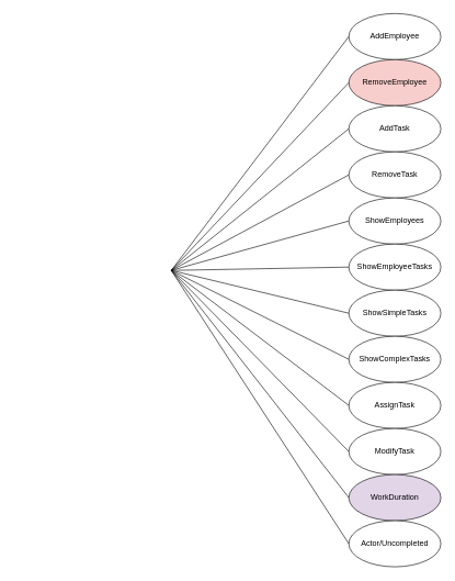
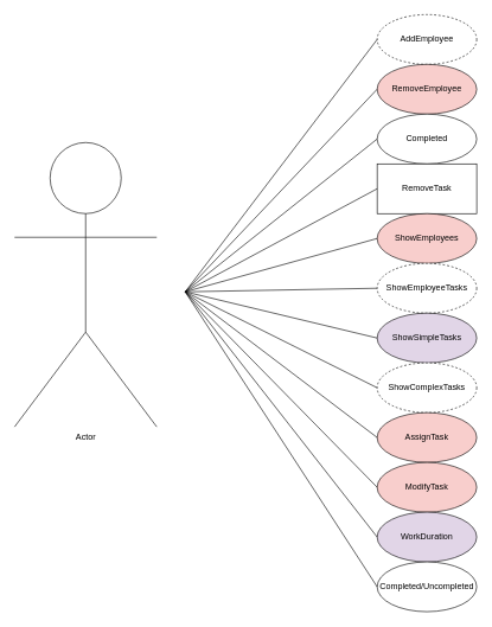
  <mxCell id="0" />
  <mxCell id="1" parent="0" />
- <mxCell id="3" value="AddEmployee" style="ellipse;whiteSpace=wrap;html=1;" parent="1" vertex="1"><mxGeometry x="530" y="20" width="140" height="70" as="geometry" /></mxCell>
+ <mxCell id="2" value="Actor" style="shape=umlActor;verticalLabelPosition=bottom;verticalAlign=top;html=1;" parent="1" vertex="1"><mxGeometry x="20" y="200" width="200" height="400" as="geometry" /></mxCell>
+ <mxCell id="3" value="AddEmployee" style="ellipse;whiteSpace=wrap;html=1;dashed=1;" parent="1" vertex="1"><mxGeometry x="530" y="20" width="140" height="70" as="geometry" /></mxCell>
  <mxCell id="4" value="RemoveEmployee" style="ellipse;whiteSpace=wrap;html=1;fillColor=#f8cecc;" parent="1" vertex="1"><mxGeometry x="530" y="90" width="140" height="70" as="geometry" /></mxCell>
- <mxCell id="5" value="AddTask" style="ellipse;whiteSpace=wrap;html=1;" parent="1" vertex="1"><mxGeometry x="530" y="160" width="140" height="70" as="geometry" /></mxCell>
- <mxCell id="6" value="RemoveTask" style="ellipse;whiteSpace=wrap;html=1;" parent="1" vertex="1"><mxGeometry x="530" y="230" width="140" height="70" as="geometry" /></mxCell>
- <mxCell id="7" value="ShowEmployees" style="ellipse;whiteSpace=wrap;html=1;" parent="1" vertex="1"><mxGeometry x="530" y="300" width="140" height="70" as="geometry" /></mxCell>
- <mxCell id="8" value="ShowEmployeeTasks" style="ellipse;whiteSpace=wrap;html=1;" parent="1" vertex="1"><mxGeometry x="530" y="370" width="140" height="70" as="geometry" /></mxCell>
- <mxCell id="9" value="ShowSimpleTasks" style="ellipse;whiteSpace=wrap;html=1;" parent="1" vertex="1"><mxGeometry x="530" y="440" width="140" height="70" as="geometry" /></mxCell>
- <mxCell id="10" value="ShowComplexTasks" style="ellipse;whiteSpace=wrap;html=1;" parent="1" vertex="1"><mxGeometry x="530" y="510" width="140" height="70" as="geometry" /></mxCell>
- <mxCell id="11" value="AssignTask" style="ellipse;whiteSpace=wrap;html=1;" parent="1" vertex="1"><mxGeometry x="530" y="580" width="140" height="70" as="geometry" /></mxCell>
- <mxCell id="12" value="ModifyTask" style="ellipse;whiteSpace=wrap;html=1;" parent="1" vertex="1"><mxGeometry x="530" y="650" width="140" height="70" as="geometry" /></mxCell>
+ <mxCell id="5" value="Completed" style="ellipse;whiteSpace=wrap;html=1;" parent="1" vertex="1"><mxGeometry x="530" y="160" width="140" height="70" as="geometry" /></mxCell>
+ <mxCell id="6" value="RemoveTask" style="whiteSpace=wrap;html=1;rounded=0;" parent="1" vertex="1"><mxGeometry x="530" y="230" width="140" height="70" as="geometry" /></mxCell>
+ <mxCell id="7" value="ShowEmployees" style="ellipse;whiteSpace=wrap;html=1;fillColor=#f8cecc;" parent="1" vertex="1"><mxGeometry x="530" y="300" width="140" height="70" as="geometry" /></mxCell>
+ <mxCell id="8" value="ShowEmployeeTasks" style="ellipse;whiteSpace=wrap;html=1;dashed=1;" parent="1" vertex="1"><mxGeometry x="530" y="370" width="140" height="70" as="geometry" /></mxCell>
+ <mxCell id="9" value="ShowSimpleTasks" style="ellipse;whiteSpace=wrap;html=1;fillColor=#e1d5e7;" parent="1" vertex="1"><mxGeometry x="530" y="440" width="140" height="70" as="geometry" /></mxCell>
+ <mxCell id="10" value="ShowComplexTasks" style="ellipse;whiteSpace=wrap;html=1;dashed=1;" parent="1" vertex="1"><mxGeometry x="530" y="510" width="140" height="70" as="geometry" /></mxCell>
+ <mxCell id="11" value="AssignTask" style="ellipse;whiteSpace=wrap;html=1;fillColor=#f8cecc;" parent="1" vertex="1"><mxGeometry x="530" y="580" width="140" height="70" as="geometry" /></mxCell>
+ <mxCell id="12" value="ModifyTask" style="ellipse;whiteSpace=wrap;html=1;fillColor=#f8cecc;" parent="1" vertex="1"><mxGeometry x="530" y="650" width="140" height="70" as="geometry" /></mxCell>
  <mxCell id="13" value="WorkDuration" style="ellipse;whiteSpace=wrap;html=1;fillColor=#e1d5e7;" parent="1" vertex="1"><mxGeometry x="530" y="720" width="140" height="70" as="geometry" /></mxCell>
- <mxCell id="14" value="Actor/Uncompleted" style="ellipse;whiteSpace=wrap;html=1;" parent="1" vertex="1"><mxGeometry x="530" y="790" width="140" height="70" as="geometry" /></mxCell>
+ <mxCell id="14" value="Completed/Uncompleted" style="ellipse;whiteSpace=wrap;html=1;" parent="1" vertex="1"><mxGeometry x="530" y="790" width="140" height="70" as="geometry" /></mxCell>
  <mxCell id="15" value="" style="endArrow=none;html=1;rounded=0;entryX=0;entryY=0.5;entryDx=0;entryDy=0;" parent="1" target="3" edge="1"><mxGeometry width="50" height="50" relative="1" as="geometry"><mxPoint x="260" y="410" as="sourcePoint" /><mxPoint x="470" y="340" as="targetPoint" /></mxGeometry></mxCell>
  <mxCell id="16" value="" style="endArrow=none;html=1;rounded=0;entryX=0;entryY=0.5;entryDx=0;entryDy=0;" parent="1" target="4" edge="1"><mxGeometry width="50" height="50" relative="1" as="geometry"><mxPoint x="260" y="410" as="sourcePoint" /><mxPoint x="360" y="210" as="targetPoint" /></mxGeometry></mxCell>
  <mxCell id="17" value="" style="endArrow=none;html=1;rounded=0;entryX=0;entryY=0.5;entryDx=0;entryDy=0;" parent="1" target="5" edge="1"><mxGeometry width="50" height="50" relative="1" as="geometry"><mxPoint x="260" y="410" as="sourcePoint" /><mxPoint x="260" y="340" as="targetPoint" /></mxGeometry></mxCell>
  <mxCell id="18" value="" style="endArrow=none;html=1;rounded=0;entryX=0;entryY=0.5;entryDx=0;entryDy=0;" parent="1" target="6" edge="1"><mxGeometry width="50" height="50" relative="1" as="geometry"><mxPoint x="260" y="410" as="sourcePoint" /><mxPoint x="260" y="340" as="targetPoint" /></mxGeometry></mxCell>
  <mxCell id="19" value="" style="endArrow=none;html=1;rounded=0;exitX=0;exitY=0.5;exitDx=0;exitDy=0;" parent="1" source="7" edge="1"><mxGeometry width="50" height="50" relative="1" as="geometry"><mxPoint x="210" y="470" as="sourcePoint" /><mxPoint x="260" y="410" as="targetPoint" /></mxGeometry></mxCell>
  <mxCell id="20" value="" style="endArrow=none;html=1;rounded=0;exitX=0;exitY=0.5;exitDx=0;exitDy=0;" parent="1" source="8" edge="1"><mxGeometry width="50" height="50" relative="1" as="geometry"><mxPoint x="210" y="520" as="sourcePoint" /><mxPoint x="260" y="410" as="targetPoint" /></mxGeometry></mxCell>
  <mxCell id="21" value="" style="endArrow=none;html=1;rounded=0;entryX=0;entryY=0.5;entryDx=0;entryDy=0;" parent="1" target="9" edge="1"><mxGeometry width="50" height="50" relative="1" as="geometry"><mxPoint x="260" y="410" as="sourcePoint" /><mxPoint x="160" y="350" as="targetPoint" /></mxGeometry></mxCell>
  <mxCell id="22" value="" style="endArrow=none;html=1;rounded=0;entryX=0;entryY=0.5;entryDx=0;entryDy=0;" parent="1" target="10" edge="1"><mxGeometry width="50" height="50" relative="1" as="geometry"><mxPoint x="260" y="410" as="sourcePoint" /><mxPoint x="90" y="600" as="targetPoint" /></mxGeometry></mxCell>
  <mxCell id="23" value="" style="endArrow=none;html=1;rounded=0;exitX=0;exitY=0.5;exitDx=0;exitDy=0;" parent="1" source="11" edge="1"><mxGeometry width="50" height="50" relative="1" as="geometry"><mxPoint x="80" y="700" as="sourcePoint" /><mxPoint x="260" y="410" as="targetPoint" /></mxGeometry></mxCell>
  <mxCell id="24" value="" style="endArrow=none;html=1;rounded=0;exitX=0;exitY=0.5;exitDx=0;exitDy=0;" parent="1" source="12" edge="1"><mxGeometry width="50" height="50" relative="1" as="geometry"><mxPoint x="350" y="570" as="sourcePoint" /><mxPoint x="260" y="410" as="targetPoint" /></mxGeometry></mxCell>
  <mxCell id="25" value="" style="endArrow=none;html=1;rounded=0;entryX=0;entryY=0.5;entryDx=0;entryDy=0;" parent="1" target="13" edge="1"><mxGeometry width="50" height="50" relative="1" as="geometry"><mxPoint x="260" y="410" as="sourcePoint" /><mxPoint x="440" y="570" as="targetPoint" /></mxGeometry></mxCell>
  <mxCell id="26" value="" style="endArrow=none;html=1;rounded=0;entryX=0;entryY=0.5;entryDx=0;entryDy=0;" parent="1" target="14" edge="1"><mxGeometry width="50" height="50" relative="1" as="geometry"><mxPoint x="260" y="410" as="sourcePoint" /><mxPoint x="440" y="570" as="targetPoint" /></mxGeometry></mxCell>
